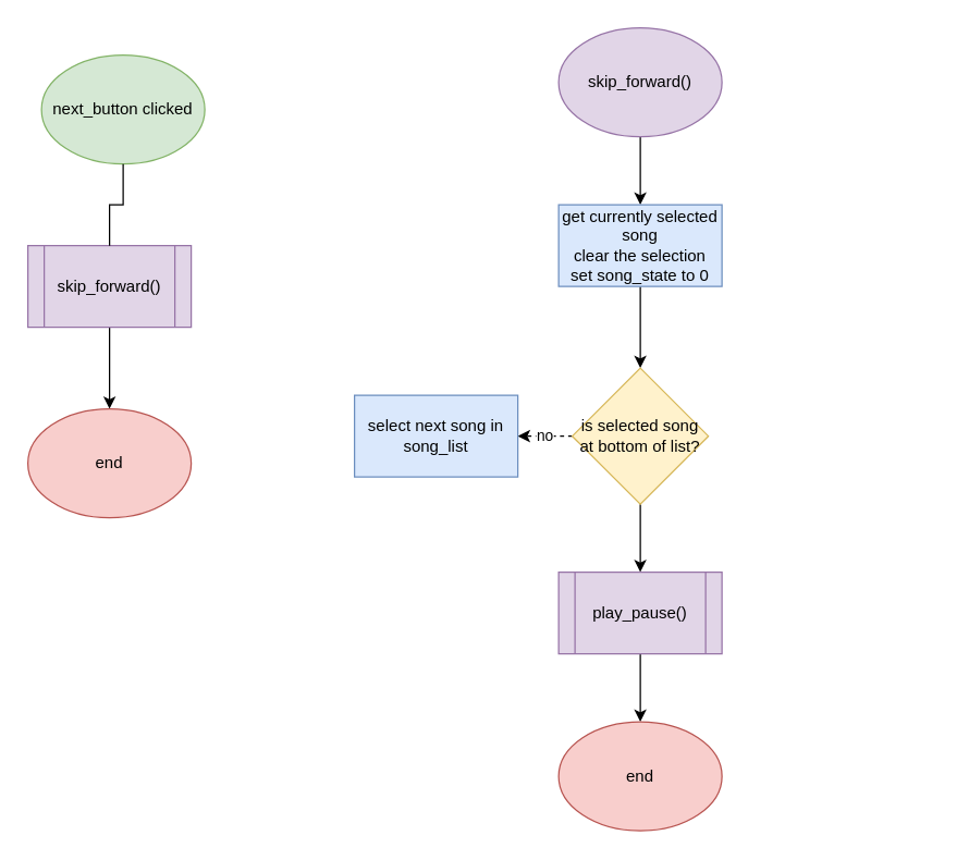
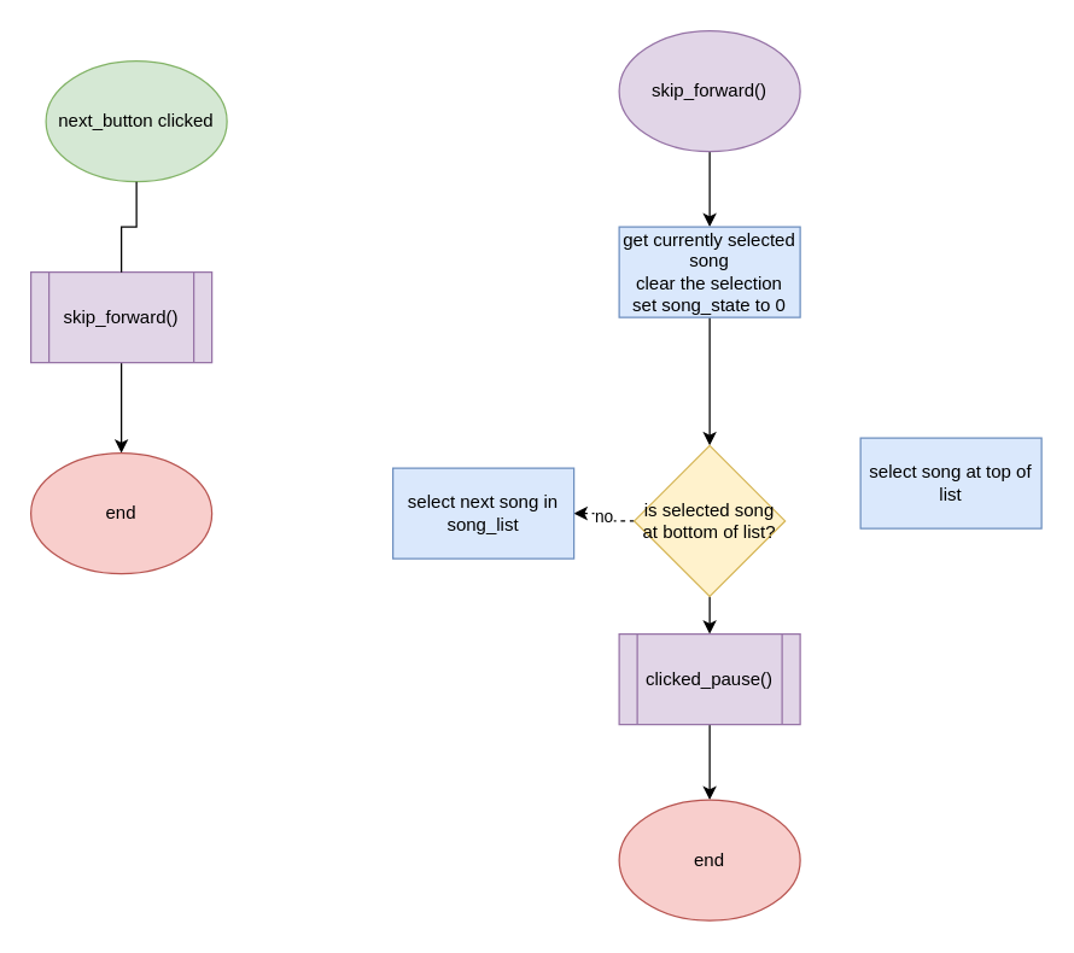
  <mxCell id="0" />
  <mxCell id="1" parent="0" />
  <mxCell id="2" style="edgeStyle=orthogonalEdgeStyle;rounded=0;orthogonalLoop=1;jettySize=auto;html=1;exitX=0.5;exitY=1;exitDx=0;exitDy=0;startArrow=none;" edge="1" parent="1" source="5" target="4"><mxGeometry relative="1" as="geometry" /></mxCell>
  <mxCell id="3" value="next_button clicked" style="ellipse;whiteSpace=wrap;html=1;fillColor=#d5e8d4;strokeColor=#82b366;" vertex="1" parent="1"><mxGeometry x="30" y="40" width="120" height="80" as="geometry" /></mxCell>
  <mxCell id="4" value="end" style="ellipse;whiteSpace=wrap;html=1;fillColor=#f8cecc;strokeColor=#b85450;" vertex="1" parent="1"><mxGeometry x="20" y="300" width="120" height="80" as="geometry" /></mxCell>
  <mxCell id="5" value="skip_forward()" style="shape=process;whiteSpace=wrap;html=1;backgroundOutline=1;fillColor=#e1d5e7;strokeColor=#9673a6;" vertex="1" parent="1"><mxGeometry x="20" y="180" width="120" height="60" as="geometry" /></mxCell>
  <mxCell id="6" value="" style="edgeStyle=orthogonalEdgeStyle;rounded=0;orthogonalLoop=1;jettySize=auto;html=1;exitX=0.5;exitY=1;exitDx=0;exitDy=0;endArrow=none;" edge="1" parent="1" source="3" target="5"><mxGeometry relative="1" as="geometry"><mxPoint x="80" y="100" as="sourcePoint" /><mxPoint x="80" y="340" as="targetPoint" /></mxGeometry></mxCell>
  <mxCell id="7" value="" style="edgeStyle=orthogonalEdgeStyle;rounded=0;orthogonalLoop=1;jettySize=auto;html=1;" edge="1" parent="1" source="8" target="10"><mxGeometry relative="1" as="geometry" /></mxCell>
  <mxCell id="8" value="skip_forward()" style="ellipse;whiteSpace=wrap;html=1;fillColor=#e1d5e7;strokeColor=#9673a6;" vertex="1" parent="1"><mxGeometry x="410" y="20" width="120" height="80" as="geometry" /></mxCell>
  <mxCell id="9" value="" style="edgeStyle=orthogonalEdgeStyle;rounded=0;orthogonalLoop=1;jettySize=auto;html=1;" edge="1" parent="1" source="10" target="13"><mxGeometry relative="1" as="geometry" /></mxCell>
  <mxCell id="10" value="get currently selected song&lt;br&gt;clear the selection&lt;br&gt;set song_state to 0" style="rounded=0;whiteSpace=wrap;html=1;fillColor=#dae8fc;strokeColor=#6c8ebf;" vertex="1" parent="1"><mxGeometry x="410" y="150" width="120" height="60" as="geometry" /></mxCell>
  <mxCell id="11" value="" style="edgeStyle=orthogonalEdgeStyle;rounded=0;orthogonalLoop=1;jettySize=auto;html=1;" edge="1" parent="1" source="13" target="15"><mxGeometry relative="1" as="geometry" /></mxCell>
  <mxCell id="12" value="no" style="edgeStyle=orthogonalEdgeStyle;rounded=0;orthogonalLoop=1;jettySize=auto;html=1;dashed=1;" edge="1" parent="1" source="13" target="18"><mxGeometry relative="1" as="geometry" /></mxCell>
- <mxCell id="13" value="is selected song at bottom of list?" style="rhombus;whiteSpace=wrap;html=1;fillColor=#fff2cc;strokeColor=#d6b656;" vertex="1" parent="1"><mxGeometry x="420" y="270" width="100" height="100" as="geometry" /></mxCell>
+ <mxCell id="13" value="is selected song at bottom of list?" style="rhombus;whiteSpace=wrap;html=1;fillColor=#fff2cc;strokeColor=#d6b656;" vertex="1" parent="1"><mxGeometry x="420" y="295" width="100" height="100" as="geometry" /></mxCell>
  <mxCell id="14" value="" style="edgeStyle=orthogonalEdgeStyle;rounded=0;orthogonalLoop=1;jettySize=auto;html=1;" edge="1" parent="1" source="15" target="16"><mxGeometry relative="1" as="geometry" /></mxCell>
- <mxCell id="15" value="play_pause()" style="shape=process;whiteSpace=wrap;html=1;backgroundOutline=1;fillColor=#e1d5e7;strokeColor=#9673a6;" vertex="1" parent="1"><mxGeometry x="410" y="420" width="120" height="60" as="geometry" /></mxCell>
+ <mxCell id="15" value="clicked_pause()" style="shape=process;whiteSpace=wrap;html=1;backgroundOutline=1;fillColor=#e1d5e7;strokeColor=#9673a6;" vertex="1" parent="1"><mxGeometry x="410" y="420" width="120" height="60" as="geometry" /></mxCell>
  <mxCell id="16" value="end" style="ellipse;whiteSpace=wrap;html=1;fillColor=#f8cecc;strokeColor=#b85450;" vertex="1" parent="1"><mxGeometry x="410" y="530" width="120" height="80" as="geometry" /></mxCell>
- <mxCell id="18" value="select next song in song_list" style="rounded=0;whiteSpace=wrap;html=1;fillColor=#dae8fc;strokeColor=#6c8ebf;" vertex="1" parent="1"><mxGeometry x="260" y="290" width="120" height="60" as="geometry" /></mxCell>
+ <mxCell id="17" value="select song at top of list" style="rounded=0;whiteSpace=wrap;html=1;fillColor=#dae8fc;strokeColor=#6c8ebf;" vertex="1" parent="1"><mxGeometry x="570" y="290" width="120" height="60" as="geometry" /></mxCell>
+ <mxCell id="18" value="select next song in song_list" style="rounded=0;whiteSpace=wrap;html=1;fillColor=#dae8fc;strokeColor=#6c8ebf;" vertex="1" parent="1"><mxGeometry x="260" y="310" width="120" height="60" as="geometry" /></mxCell>
